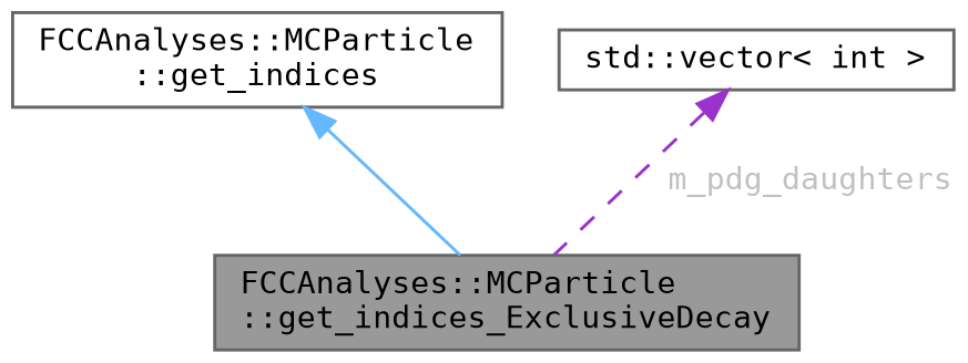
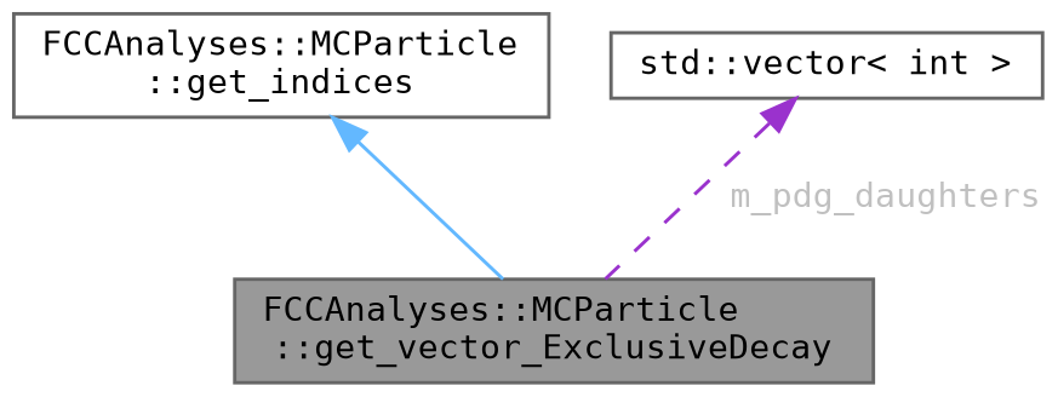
  digraph {
    fontname="DejaVu Sans Mono"
    node [color=gray40 fillcolor=white fontname="DejaVu Sans Mono" fontsize=10 shape=box style=filled]
    edge [dir=back fontname="DejaVu Sans Mono" fontsize=10 labelfontname=Helvetica labelfontsize=10]
-   n1 [fillcolor=grey60 fontcolor=black height=0.2 label="FCCAnalyses::MCParticle\l::get_indices_ExclusiveDecay" width=0.4]
+   n1 [fillcolor=grey60 fontcolor=black height=0.2 label="FCCAnalyses::MCParticle\l::get_vector_ExclusiveDecay" width=0.4]
    n2 [height=0.2 label="FCCAnalyses::MCParticle\l::get_indices" width=0.4]
    n3 [height=0.2 label="std::vector\< int \>" width=0.4]
    n2 -> n1 [color=steelblue1 style=solid]
    n3 -> n1 [color=darkorchid3 fontcolor=grey label=" m_pdg_daughters" style=dashed]
  }
